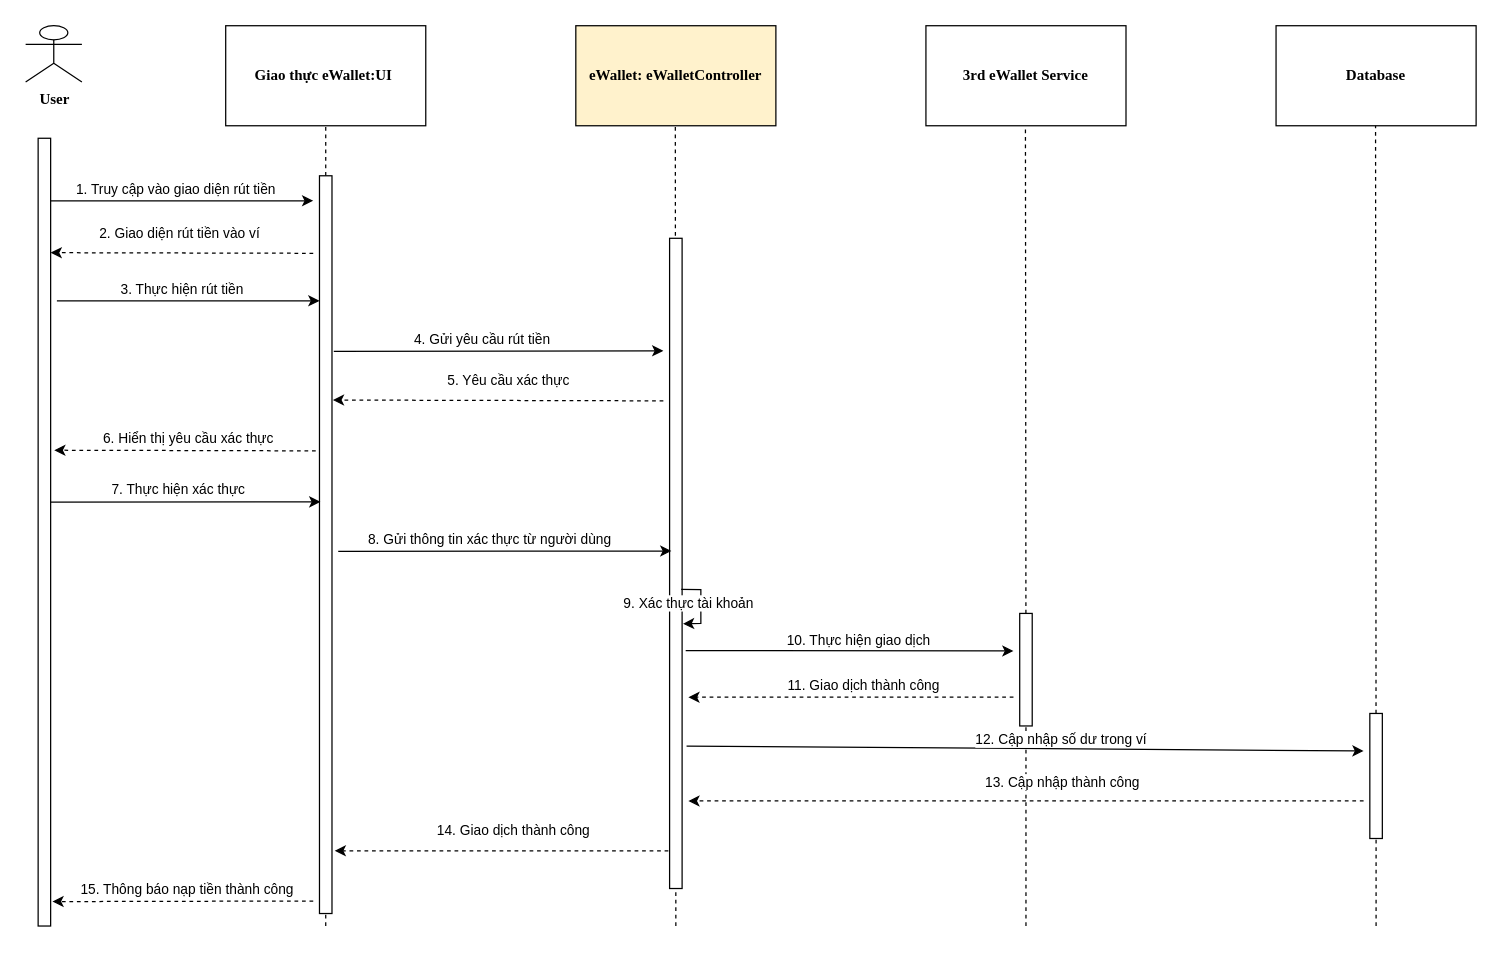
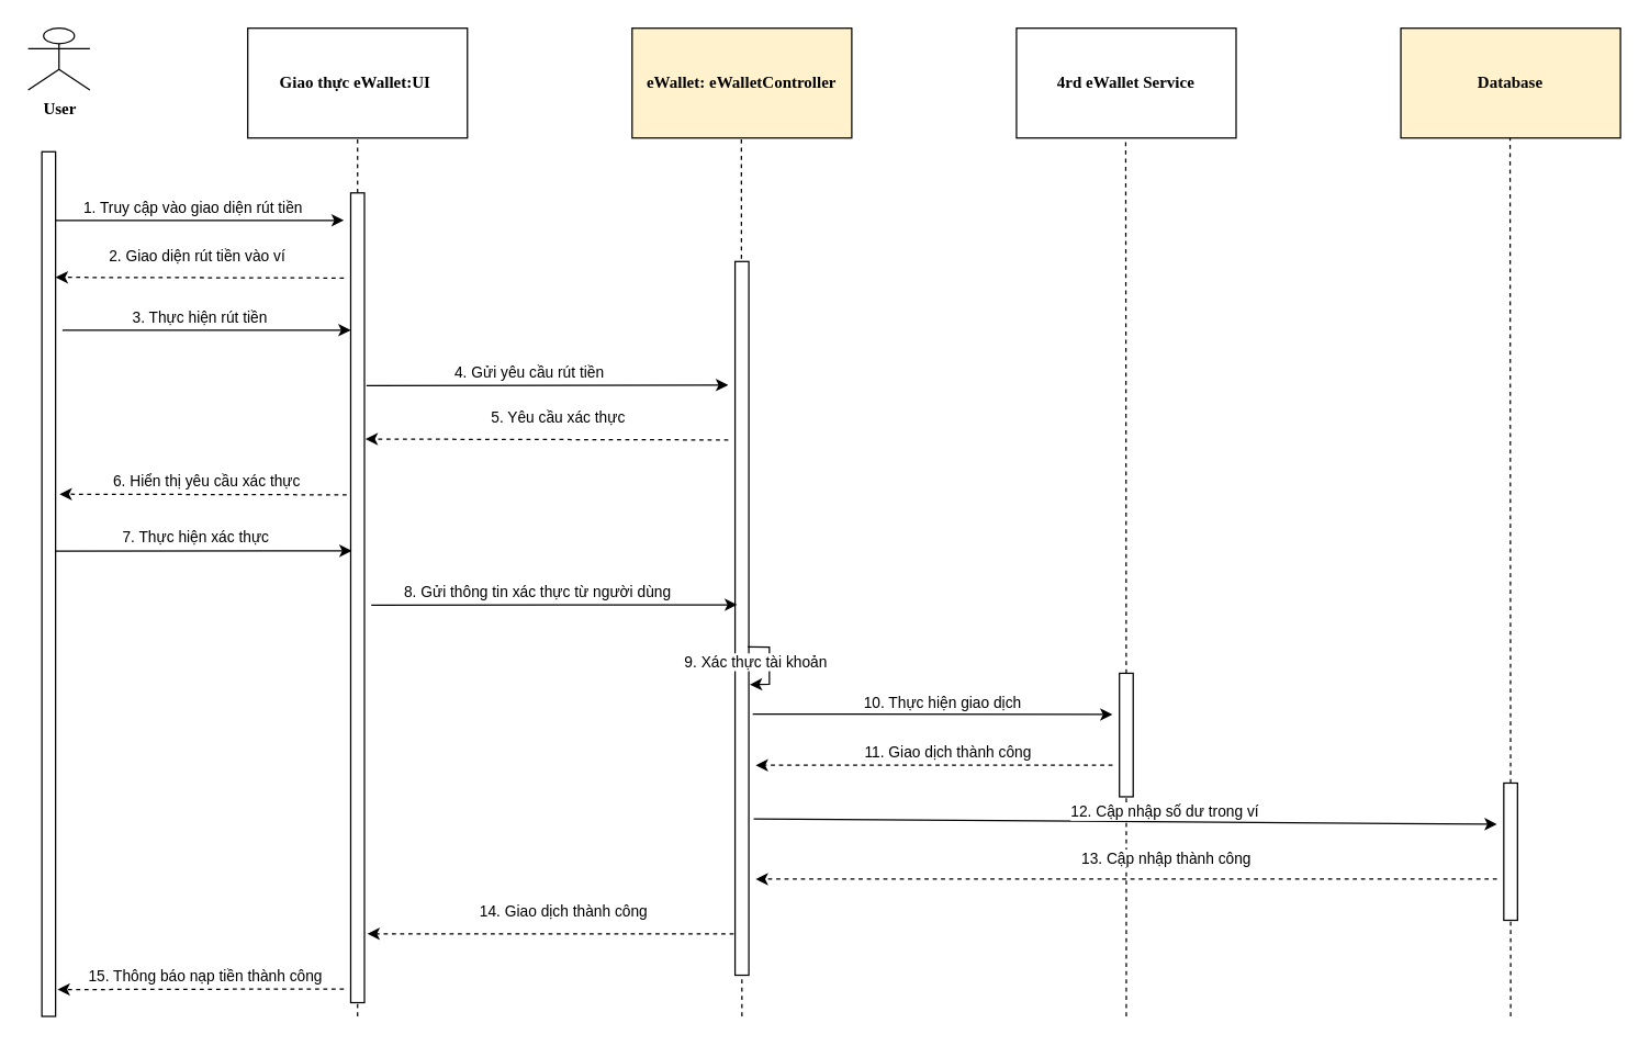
  <mxCell id="0" />
  <mxCell id="1" parent="0" />
  <mxCell id="2" value="User" style="shape=umlActor;verticalLabelPosition=bottom;verticalAlign=top;html=1;outlineConnect=0;fontFamily=Verdana;fontStyle=1" parent="1" vertex="1"><mxGeometry x="20" y="20" width="45" height="45" as="geometry" /></mxCell>
  <mxCell id="3" value="Giao thực eWallet:UI&amp;nbsp;" style="rounded=0;whiteSpace=wrap;html=1;fontFamily=Verdana;fontStyle=1" parent="1" vertex="1"><mxGeometry x="180" y="20" width="160" height="80" as="geometry" /></mxCell>
  <mxCell id="4" value="eWallet: eWalletController" style="rounded=0;whiteSpace=wrap;html=1;fontFamily=Verdana;fontStyle=1;fillColor=#fff2cc;" parent="1" vertex="1"><mxGeometry x="460" y="20" width="160" height="80" as="geometry" /></mxCell>
- <mxCell id="5" value="Database" style="rounded=0;whiteSpace=wrap;html=1;fontFamily=Verdana;fontStyle=1" parent="1" vertex="1"><mxGeometry x="1020" y="20" width="160" height="80" as="geometry" /></mxCell>
- <mxCell id="6" value="3rd eWallet Service" style="rounded=0;whiteSpace=wrap;html=1;fontFamily=Verdana;fontStyle=1" parent="1" vertex="1"><mxGeometry x="740" y="20" width="160" height="80" as="geometry" /></mxCell>
+ <mxCell id="5" value="Database" style="rounded=0;whiteSpace=wrap;html=1;fontFamily=Verdana;fontStyle=1;fillColor=#fff2cc;" parent="1" vertex="1"><mxGeometry x="1020" y="20" width="160" height="80" as="geometry" /></mxCell>
+ <mxCell id="6" value="4rd eWallet Service" style="rounded=0;whiteSpace=wrap;html=1;fontFamily=Verdana;fontStyle=1" parent="1" vertex="1"><mxGeometry x="740" y="20" width="160" height="80" as="geometry" /></mxCell>
  <mxCell id="7" value="" style="rounded=0;whiteSpace=wrap;html=1;fontFamily=Verdana;" parent="1" vertex="1"><mxGeometry x="30" y="110" width="10" height="630" as="geometry" /></mxCell>
  <mxCell id="8" value="" style="endArrow=none;html=1;rounded=0;fontFamily=Verdana;dashed=1;entryX=0.5;entryY=1;entryDx=0;entryDy=0;startArrow=none;" parent="1" source="12" target="3" edge="1"><mxGeometry width="50" height="50" relative="1" as="geometry"><mxPoint x="260" y="820" as="sourcePoint" /><mxPoint x="560" y="500" as="targetPoint" /></mxGeometry></mxCell>
  <mxCell id="9" value="" style="endArrow=none;html=1;rounded=0;fontFamily=Verdana;dashed=1;entryX=0.5;entryY=1;entryDx=0;entryDy=0;" parent="1" edge="1"><mxGeometry width="50" height="50" relative="1" as="geometry"><mxPoint x="540" y="740" as="sourcePoint" /><mxPoint x="539.58" y="100" as="targetPoint" /></mxGeometry></mxCell>
  <mxCell id="10" value="" style="endArrow=none;html=1;rounded=0;fontFamily=Verdana;dashed=1;entryX=0.5;entryY=1;entryDx=0;entryDy=0;startArrow=none;" parent="1" source="35" edge="1"><mxGeometry width="50" height="50" relative="1" as="geometry"><mxPoint x="820" y="740" as="sourcePoint" /><mxPoint x="819.58" y="100" as="targetPoint" /></mxGeometry></mxCell>
  <mxCell id="11" value="" style="endArrow=none;html=1;rounded=0;fontFamily=Verdana;dashed=1;entryX=0.5;entryY=1;entryDx=0;entryDy=0;startArrow=none;" parent="1" source="43" edge="1"><mxGeometry width="50" height="50" relative="1" as="geometry"><mxPoint x="1100" y="740" as="sourcePoint" /><mxPoint x="1099.58" y="100" as="targetPoint" /></mxGeometry></mxCell>
  <mxCell id="12" value="" style="rounded=0;whiteSpace=wrap;html=1;" parent="1" vertex="1"><mxGeometry x="255" y="140" width="10" height="590" as="geometry" /></mxCell>
  <mxCell id="13" value="" style="endArrow=none;html=1;rounded=0;fontFamily=Verdana;dashed=1;entryX=0.5;entryY=1;entryDx=0;entryDy=0;" parent="1" target="12" edge="1"><mxGeometry width="50" height="50" relative="1" as="geometry"><mxPoint x="260" y="740" as="sourcePoint" /><mxPoint x="260" y="481" as="targetPoint" /></mxGeometry></mxCell>
  <mxCell id="14" value="" style="endArrow=classic;html=1;rounded=0;" parent="1" edge="1"><mxGeometry width="50" height="50" relative="1" as="geometry"><mxPoint x="40" y="160" as="sourcePoint" /><mxPoint x="250" y="160" as="targetPoint" /></mxGeometry></mxCell>
  <mxCell id="15" value="1. Truy cập vào giao diện rút tiền" style="edgeLabel;html=1;align=center;verticalAlign=middle;resizable=0;points=[];" parent="14" vertex="1" connectable="0"><mxGeometry x="-0.268" y="-2" relative="1" as="geometry"><mxPoint x="22" y="-12" as="offset" /></mxGeometry></mxCell>
  <mxCell id="16" value="" style="endArrow=classic;html=1;rounded=0;exitX=1.144;exitY=0.238;exitDx=0;exitDy=0;exitPerimeter=0;" parent="1" source="12" edge="1"><mxGeometry width="50" height="50" relative="1" as="geometry"><mxPoint x="265" y="240" as="sourcePoint" /><mxPoint x="530" y="280" as="targetPoint" /></mxGeometry></mxCell>
  <mxCell id="17" value="4. Gửi yêu cầu rút tiền" style="edgeLabel;html=1;align=center;verticalAlign=middle;resizable=0;points=[];" parent="16" vertex="1" connectable="0"><mxGeometry x="-0.268" y="-2" relative="1" as="geometry"><mxPoint x="22" y="-12" as="offset" /></mxGeometry></mxCell>
  <mxCell id="18" value="" style="rounded=0;whiteSpace=wrap;html=1;" parent="1" vertex="1"><mxGeometry x="535" y="190" width="10" height="520" as="geometry" /></mxCell>
  <mxCell id="19" value="" style="endArrow=classic;html=1;rounded=0;exitX=1.287;exitY=0.634;exitDx=0;exitDy=0;exitPerimeter=0;" parent="1" source="18" edge="1"><mxGeometry width="50" height="50" relative="1" as="geometry"><mxPoint x="545" y="480" as="sourcePoint" /><mxPoint x="810" y="520" as="targetPoint" /></mxGeometry></mxCell>
  <mxCell id="20" value="10. Thực hiện giao dịch" style="edgeLabel;html=1;align=center;verticalAlign=middle;resizable=0;points=[];" parent="19" vertex="1" connectable="0"><mxGeometry x="0.148" y="1" relative="1" as="geometry"><mxPoint x="-12" y="-7" as="offset" /></mxGeometry></mxCell>
  <mxCell id="21" value="" style="endArrow=classic;html=1;rounded=0;dashed=1;" parent="1" edge="1"><mxGeometry width="50" height="50" relative="1" as="geometry"><mxPoint x="810" y="557" as="sourcePoint" /><mxPoint x="550" y="557" as="targetPoint" /><Array as="points" /></mxGeometry></mxCell>
  <mxCell id="22" value="11. Giao dịch thành công" style="edgeLabel;html=1;align=center;verticalAlign=middle;resizable=0;points=[];" parent="21" vertex="1" connectable="0"><mxGeometry x="0.202" y="-1" relative="1" as="geometry"><mxPoint x="35" y="-9" as="offset" /></mxGeometry></mxCell>
  <mxCell id="23" value="" style="endArrow=classic;html=1;rounded=0;dashed=1;entryX=1.072;entryY=0.304;entryDx=0;entryDy=0;entryPerimeter=0;" parent="1" target="12" edge="1"><mxGeometry width="50" height="50" relative="1" as="geometry"><mxPoint x="530" y="320" as="sourcePoint" /><mxPoint x="268.09" y="315.94" as="targetPoint" /></mxGeometry></mxCell>
  <mxCell id="24" value="5. Yêu cầu xác thực" style="edgeLabel;html=1;align=center;verticalAlign=middle;resizable=0;points=[];" parent="23" vertex="1" connectable="0"><mxGeometry x="-0.398" relative="1" as="geometry"><mxPoint x="-45" y="-16" as="offset" /></mxGeometry></mxCell>
  <mxCell id="25" value="" style="endArrow=classic;html=1;rounded=0;dashed=1;entryX=1.287;entryY=0.396;entryDx=0;entryDy=0;entryPerimeter=0;" parent="1" target="7" edge="1"><mxGeometry width="50" height="50" relative="1" as="geometry"><mxPoint x="252" y="360" as="sourcePoint" /><mxPoint x="44.56" y="318.53" as="targetPoint" /></mxGeometry></mxCell>
  <mxCell id="26" value="6. Hiển thị yêu cầu xác thực" style="edgeLabel;html=1;align=center;verticalAlign=middle;resizable=0;points=[];" parent="25" vertex="1" connectable="0"><mxGeometry x="-0.054" y="1" relative="1" as="geometry"><mxPoint x="-3" y="-11" as="offset" /></mxGeometry></mxCell>
  <mxCell id="27" value="" style="endArrow=classic;html=1;rounded=0;" parent="1" edge="1"><mxGeometry width="50" height="50" relative="1" as="geometry"><mxPoint x="45" y="240" as="sourcePoint" /><mxPoint x="255" y="240" as="targetPoint" /></mxGeometry></mxCell>
  <mxCell id="28" value="3. Thực hiện rút tiền" style="edgeLabel;html=1;align=center;verticalAlign=middle;resizable=0;points=[];" parent="27" vertex="1" connectable="0"><mxGeometry x="-0.268" y="-2" relative="1" as="geometry"><mxPoint x="22" y="-12" as="offset" /></mxGeometry></mxCell>
  <mxCell id="29" value="" style="endArrow=classic;html=1;rounded=0;entryX=0.072;entryY=0.442;entryDx=0;entryDy=0;entryPerimeter=0;" parent="1" target="12" edge="1"><mxGeometry width="50" height="50" relative="1" as="geometry"><mxPoint x="40" y="401" as="sourcePoint" /><mxPoint x="255" y="440" as="targetPoint" /></mxGeometry></mxCell>
  <mxCell id="30" value="7. Thực hiện xác thực" style="edgeLabel;html=1;align=center;verticalAlign=middle;resizable=0;points=[];" parent="29" vertex="1" connectable="0"><mxGeometry x="-0.268" y="-2" relative="1" as="geometry"><mxPoint x="22" y="-12" as="offset" /></mxGeometry></mxCell>
  <mxCell id="31" value="" style="endArrow=classic;html=1;rounded=0;exitX=1.5;exitY=0.509;exitDx=0;exitDy=0;exitPerimeter=0;entryX=0.144;entryY=0.481;entryDx=0;entryDy=0;entryPerimeter=0;" parent="1" source="12" target="18" edge="1"><mxGeometry width="50" height="50" relative="1" as="geometry"><mxPoint x="265" y="480" as="sourcePoint" /><mxPoint x="530" y="403" as="targetPoint" /></mxGeometry></mxCell>
  <mxCell id="32" value="8. Gửi thông tin xác thực từ người dùng" style="edgeLabel;html=1;align=center;verticalAlign=middle;resizable=0;points=[];" parent="31" vertex="1" connectable="0"><mxGeometry x="-0.268" y="-2" relative="1" as="geometry"><mxPoint x="22" y="-12" as="offset" /></mxGeometry></mxCell>
  <mxCell id="33" value="" style="endArrow=classic;html=1;rounded=0;exitX=0.929;exitY=0.54;exitDx=0;exitDy=0;exitPerimeter=0;entryX=1.072;entryY=0.593;entryDx=0;entryDy=0;entryPerimeter=0;" parent="1" source="18" target="18" edge="1"><mxGeometry width="50" height="50" relative="1" as="geometry"><mxPoint x="545" y="520" as="sourcePoint" /><mxPoint x="560" y="450" as="targetPoint" /><Array as="points"><mxPoint x="560" y="471" /><mxPoint x="560" y="498" /></Array></mxGeometry></mxCell>
  <mxCell id="34" value="9. Xác thực tài khoản" style="edgeLabel;html=1;align=center;verticalAlign=middle;resizable=0;points=[];" parent="33" vertex="1" connectable="0"><mxGeometry x="0.148" y="1" relative="1" as="geometry"><mxPoint x="-12" y="-7" as="offset" /></mxGeometry></mxCell>
  <mxCell id="35" value="" style="rounded=0;whiteSpace=wrap;html=1;" parent="1" vertex="1"><mxGeometry x="815" y="490" width="10" height="90" as="geometry" /></mxCell>
  <mxCell id="36" value="" style="endArrow=none;html=1;rounded=0;fontFamily=Verdana;dashed=1;entryX=0.5;entryY=1;entryDx=0;entryDy=0;" parent="1" target="35" edge="1"><mxGeometry width="50" height="50" relative="1" as="geometry"><mxPoint x="820" y="740" as="sourcePoint" /><mxPoint x="819.58" y="100" as="targetPoint" /></mxGeometry></mxCell>
  <mxCell id="37" value="" style="endArrow=classic;html=1;rounded=0;dashed=1;entryX=1.215;entryY=0.915;entryDx=0;entryDy=0;entryPerimeter=0;" parent="1" target="12" edge="1"><mxGeometry width="50" height="50" relative="1" as="geometry"><mxPoint x="534" y="680" as="sourcePoint" /><mxPoint x="265" y="651.5" as="targetPoint" /></mxGeometry></mxCell>
  <mxCell id="38" value="14. Giao dịch thành công" style="edgeLabel;html=1;align=center;verticalAlign=middle;resizable=0;points=[];" parent="37" vertex="1" connectable="0"><mxGeometry x="-0.398" relative="1" as="geometry"><mxPoint x="-45" y="-16" as="offset" /></mxGeometry></mxCell>
  <mxCell id="39" value="" style="endArrow=classic;html=1;rounded=0;dashed=1;entryX=1.144;entryY=0.969;entryDx=0;entryDy=0;entryPerimeter=0;" parent="1" target="7" edge="1"><mxGeometry width="50" height="50" relative="1" as="geometry"><mxPoint x="250" y="720" as="sourcePoint" /><mxPoint x="40" y="680" as="targetPoint" /></mxGeometry></mxCell>
  <mxCell id="40" value="15. Thông báo nạp tiền thành công" style="edgeLabel;html=1;align=center;verticalAlign=middle;resizable=0;points=[];" parent="39" vertex="1" connectable="0"><mxGeometry x="-0.054" y="1" relative="1" as="geometry"><mxPoint x="-3" y="-11" as="offset" /></mxGeometry></mxCell>
  <mxCell id="41" value="" style="endArrow=classic;html=1;rounded=0;exitX=1.358;exitY=0.781;exitDx=0;exitDy=0;exitPerimeter=0;" parent="1" source="18" edge="1"><mxGeometry width="50" height="50" relative="1" as="geometry"><mxPoint x="545" y="560" as="sourcePoint" /><mxPoint x="1090" y="600" as="targetPoint" /></mxGeometry></mxCell>
  <mxCell id="42" value="12. Cập nhập số dư trong ví" style="edgeLabel;html=1;align=center;verticalAlign=middle;resizable=0;points=[];" parent="41" vertex="1" connectable="0"><mxGeometry x="0.148" y="1" relative="1" as="geometry"><mxPoint x="-12" y="-7" as="offset" /></mxGeometry></mxCell>
  <mxCell id="43" value="" style="rounded=0;whiteSpace=wrap;html=1;" parent="1" vertex="1"><mxGeometry x="1095" y="570" width="10" height="100" as="geometry" /></mxCell>
  <mxCell id="44" value="" style="endArrow=none;html=1;rounded=0;fontFamily=Verdana;dashed=1;entryX=0.5;entryY=1;entryDx=0;entryDy=0;" parent="1" target="43" edge="1"><mxGeometry width="50" height="50" relative="1" as="geometry"><mxPoint x="1100" y="740" as="sourcePoint" /><mxPoint x="1099.58" y="100" as="targetPoint" /></mxGeometry></mxCell>
  <mxCell id="45" value="" style="endArrow=classic;html=1;rounded=0;dashed=1;" parent="1" edge="1"><mxGeometry width="50" height="50" relative="1" as="geometry"><mxPoint x="1090" y="640" as="sourcePoint" /><mxPoint x="550" y="640" as="targetPoint" /></mxGeometry></mxCell>
  <mxCell id="46" value="13. Cập nhập thành công" style="edgeLabel;html=1;align=center;verticalAlign=middle;resizable=0;points=[];" parent="45" vertex="1" connectable="0"><mxGeometry x="-0.398" relative="1" as="geometry"><mxPoint x="-79" y="-16" as="offset" /></mxGeometry></mxCell>
  <mxCell id="47" value="" style="endArrow=classic;html=1;rounded=0;dashed=1;entryX=1;entryY=0.25;entryDx=0;entryDy=0;" parent="1" edge="1"><mxGeometry width="50" height="50" relative="1" as="geometry"><mxPoint x="250" y="202" as="sourcePoint" /><mxPoint x="40" y="201.5" as="targetPoint" /></mxGeometry></mxCell>
  <mxCell id="48" value="2. Giao diện rút tiền vào ví" style="edgeLabel;html=1;align=center;verticalAlign=middle;resizable=0;points=[];" parent="47" vertex="1" connectable="0"><mxGeometry x="-0.398" relative="1" as="geometry"><mxPoint x="-45" y="-16" as="offset" /></mxGeometry></mxCell>
